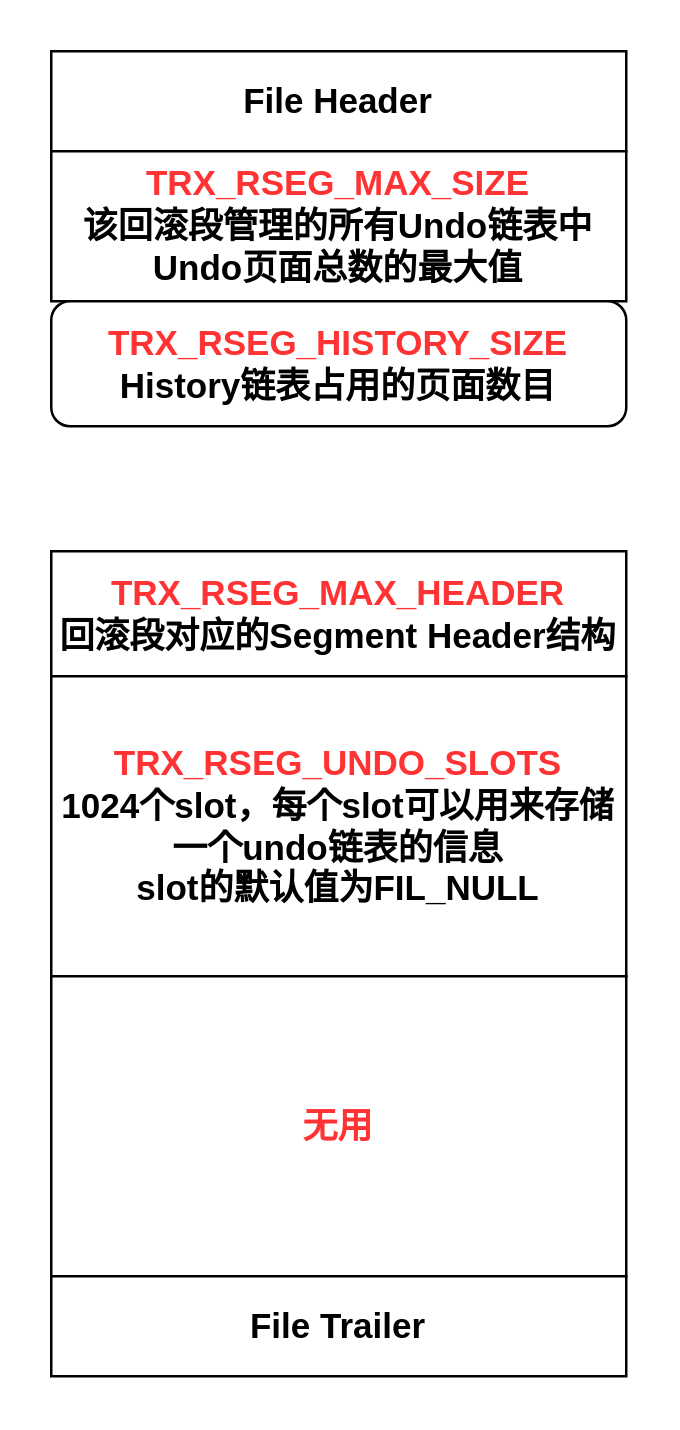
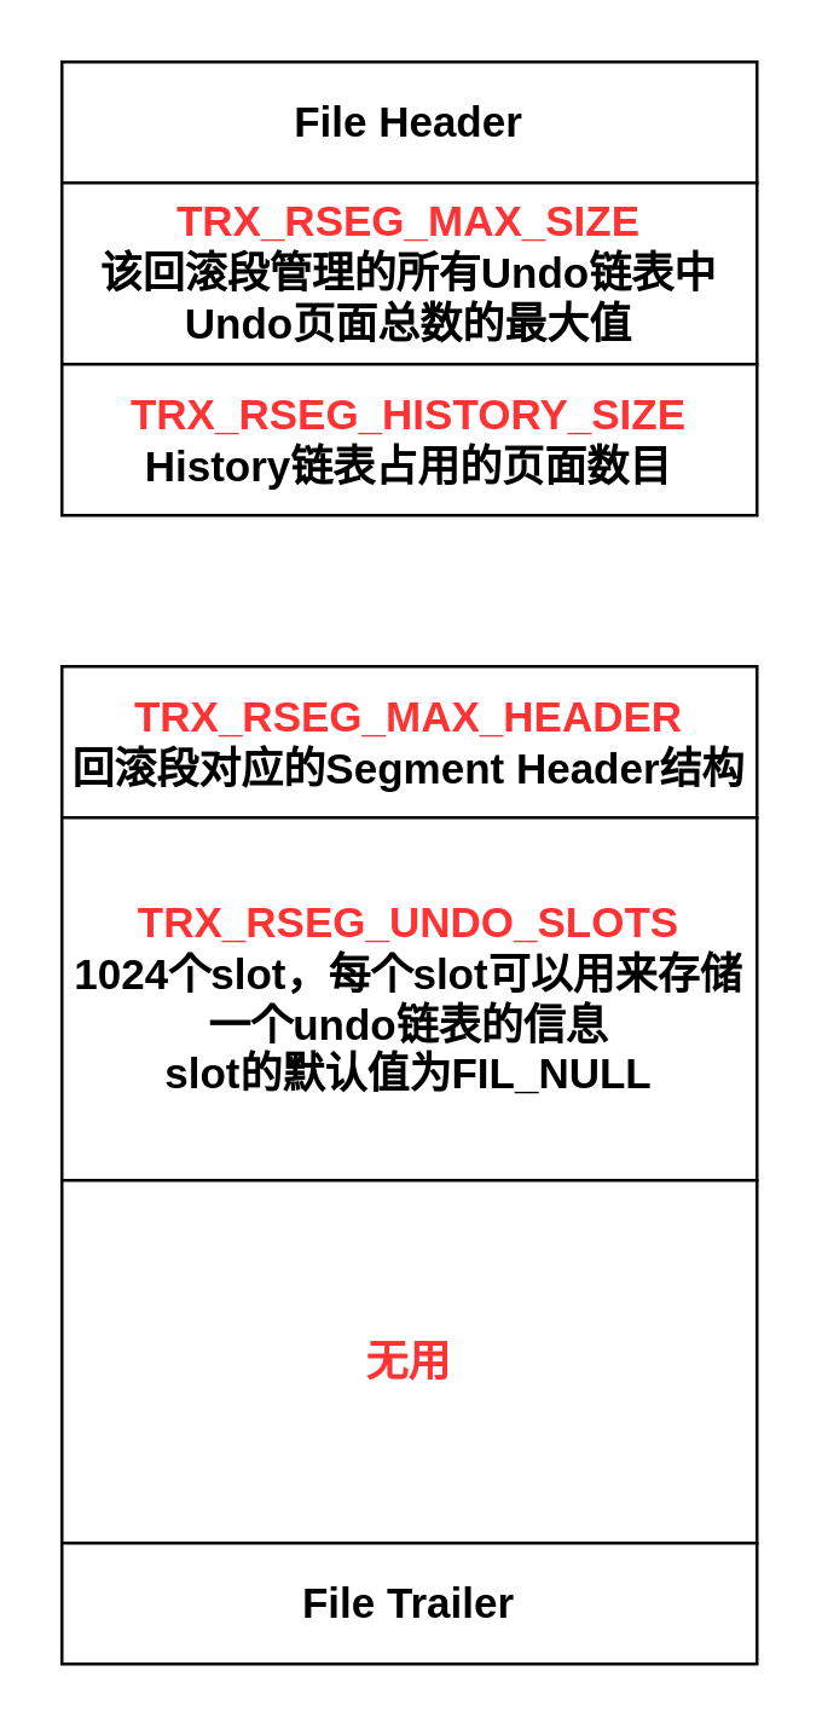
  <mxCell id="0" />
  <mxCell id="1" parent="0" />
  <mxCell id="2" value="&lt;b&gt;&lt;font style=&quot;font-size: 14px&quot;&gt;File Header&lt;/font&gt;&lt;/b&gt;" style="rounded=0;whiteSpace=wrap;html=1;" parent="1" vertex="1"><mxGeometry x="20" y="20" width="230" height="40" as="geometry" /></mxCell>
  <mxCell id="3" value="&lt;b&gt;&lt;font style=&quot;font-size: 14px&quot;&gt;&lt;font color=&quot;#ff3333&quot;&gt;TRX_RSEG_MAX_SIZE&lt;/font&gt;&lt;br&gt;该回滚段管理的所有Undo链表中Undo页面总数的最大值&lt;br&gt;&lt;/font&gt;&lt;/b&gt;" style="rounded=0;whiteSpace=wrap;html=1;" parent="1" vertex="1"><mxGeometry x="20" y="60" width="230" height="60" as="geometry" /></mxCell>
- <mxCell id="4" value="&lt;b&gt;&lt;font style=&quot;font-size: 14px&quot;&gt;&lt;font color=&quot;#ff3333&quot;&gt;TRX_RSEG_HISTORY_SIZE&lt;/font&gt;&lt;br&gt;History链表占用的页面数目&lt;br&gt;&lt;/font&gt;&lt;/b&gt;" style="whiteSpace=wrap;html=1;rounded=1;" parent="1" vertex="1"><mxGeometry x="20" y="120" width="230" height="50" as="geometry" /></mxCell>
+ <mxCell id="4" value="&lt;b&gt;&lt;font style=&quot;font-size: 14px&quot;&gt;&lt;font color=&quot;#ff3333&quot;&gt;TRX_RSEG_HISTORY_SIZE&lt;/font&gt;&lt;br&gt;History链表占用的页面数目&lt;br&gt;&lt;/font&gt;&lt;/b&gt;" style="rounded=0;whiteSpace=wrap;html=1;" parent="1" vertex="1"><mxGeometry x="20" y="120" width="230" height="50" as="geometry" /></mxCell>
  <mxCell id="5" value="&lt;b&gt;&lt;font style=&quot;font-size: 14px&quot;&gt;&lt;font color=&quot;#ff3333&quot;&gt;TRX_RSEG_MAX_HEADER&lt;/font&gt;&lt;br&gt;回滚段对应的Segment Header结构&lt;br&gt;&lt;/font&gt;&lt;/b&gt;" style="rounded=0;whiteSpace=wrap;html=1;" parent="1" vertex="1"><mxGeometry x="20" y="220" width="230" height="50" as="geometry" /></mxCell>
  <mxCell id="6" value="&lt;b&gt;&lt;font style=&quot;font-size: 14px&quot;&gt;&lt;font color=&quot;#ff3333&quot;&gt;TRX_RSEG_UNDO_SLOTS&lt;/font&gt;&lt;br&gt;1024个slot，每个slot可以用来存储一个undo链表的信息&lt;br&gt;slot的默认值为FIL_NULL&lt;br&gt;&lt;/font&gt;&lt;/b&gt;" style="rounded=0;whiteSpace=wrap;html=1;" parent="1" vertex="1"><mxGeometry x="20" y="270" width="230" height="120" as="geometry" /></mxCell>
  <mxCell id="7" value="&lt;b&gt;&lt;font style=&quot;font-size: 14px&quot;&gt;&lt;font color=&quot;#ff3333&quot;&gt;无用&lt;/font&gt;&lt;br&gt;&lt;/font&gt;&lt;/b&gt;" style="rounded=0;whiteSpace=wrap;html=1;" parent="1" vertex="1"><mxGeometry x="20" y="390" width="230" height="120" as="geometry" /></mxCell>
  <mxCell id="8" value="&lt;b&gt;&lt;font style=&quot;font-size: 14px&quot;&gt;File Trailer&lt;/font&gt;&lt;/b&gt;" style="rounded=0;whiteSpace=wrap;html=1;" parent="1" vertex="1"><mxGeometry x="20" y="510" width="230" height="40" as="geometry" /></mxCell>
